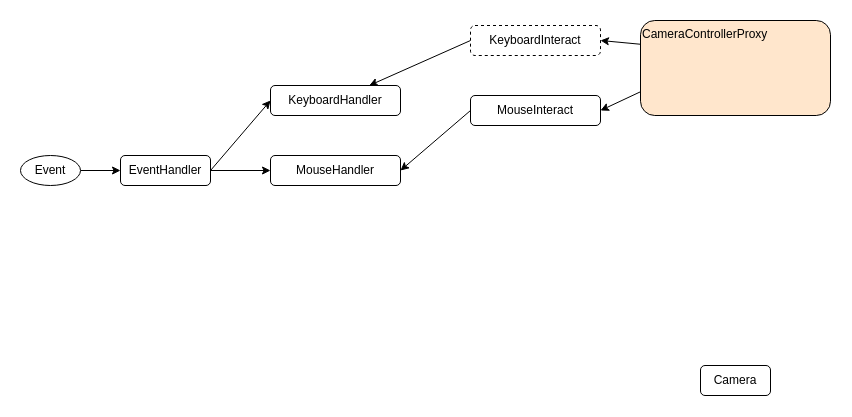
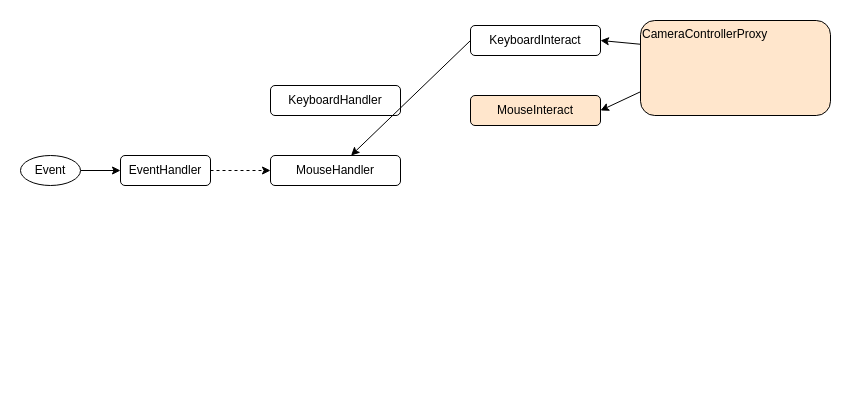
  <mxCell id="0" />
  <mxCell id="1" parent="0" />
  <mxCell id="2" style="edgeStyle=none;html=1;exitX=0;exitY=0.25;exitDx=0;exitDy=0;entryX=1;entryY=0.5;entryDx=0;entryDy=0;" edge="1" parent="1" source="4" target="14"><mxGeometry relative="1" as="geometry" /></mxCell>
  <mxCell id="3" style="edgeStyle=none;html=1;exitX=0;exitY=0.75;exitDx=0;exitDy=0;entryX=1;entryY=0.5;entryDx=0;entryDy=0;" edge="1" parent="1" source="4" target="16"><mxGeometry relative="1" as="geometry" /></mxCell>
  <mxCell id="4" value="CameraControllerProxy" style="rounded=1;whiteSpace=wrap;html=1;align=left;verticalAlign=top;fillColor=#ffe6cc;" vertex="1" parent="1"><mxGeometry x="640" y="20" width="190" height="95" as="geometry" /></mxCell>
  <mxCell id="5" style="edgeStyle=none;html=1;exitX=1;exitY=0.5;exitDx=0;exitDy=0;entryX=0;entryY=0.5;entryDx=0;entryDy=0;" edge="1" parent="1" source="6" target="9"><mxGeometry relative="1" as="geometry" /></mxCell>
  <mxCell id="6" value="Event" style="ellipse;whiteSpace=wrap;html=1;" vertex="1" parent="1"><mxGeometry x="20" y="155" width="60" height="30" as="geometry" /></mxCell>
- <mxCell id="7" style="edgeStyle=none;html=1;exitX=1;exitY=0.5;exitDx=0;exitDy=0;entryX=0;entryY=0.5;entryDx=0;entryDy=0;" edge="1" parent="1" source="9" target="10"><mxGeometry relative="1" as="geometry" /></mxCell>
- <mxCell id="8" style="edgeStyle=none;html=1;exitX=1;exitY=0.5;exitDx=0;exitDy=0;entryX=0;entryY=0.5;entryDx=0;entryDy=0;" edge="1" parent="1" source="9" target="11"><mxGeometry relative="1" as="geometry" /></mxCell>
+ <mxCell id="8" style="edgeStyle=none;html=1;exitX=1;exitY=0.5;exitDx=0;exitDy=0;entryX=0;entryY=0.5;entryDx=0;entryDy=0;dashed=1;" edge="1" parent="1" source="9" target="11"><mxGeometry relative="1" as="geometry" /></mxCell>
  <mxCell id="9" value="EventHandler" style="rounded=1;whiteSpace=wrap;html=1;" vertex="1" parent="1"><mxGeometry x="120" y="155" width="90" height="30" as="geometry" /></mxCell>
  <mxCell id="10" value="KeyboardHandler" style="rounded=1;whiteSpace=wrap;html=1;" vertex="1" parent="1"><mxGeometry x="270" y="85" width="130" height="30" as="geometry" /></mxCell>
  <mxCell id="11" value="MouseHandler" style="rounded=1;whiteSpace=wrap;html=1;" vertex="1" parent="1"><mxGeometry x="270" y="155" width="130" height="30" as="geometry" /></mxCell>
- <mxCell id="12" value="Camera" style="rounded=1;whiteSpace=wrap;html=1;" vertex="1" parent="1"><mxGeometry x="700" y="365" width="70" height="30" as="geometry" /></mxCell>
- <mxCell id="13" style="edgeStyle=none;html=1;exitX=0;exitY=0.5;exitDx=0;exitDy=0;" edge="1" parent="1" source="14" target="10"><mxGeometry relative="1" as="geometry" /></mxCell>
- <mxCell id="14" value="KeyboardInteract" style="rounded=1;whiteSpace=wrap;html=1;dashed=1;" vertex="1" parent="1"><mxGeometry x="470" y="25" width="130" height="30" as="geometry" /></mxCell>
- <mxCell id="15" style="edgeStyle=none;html=1;exitX=0;exitY=0.5;exitDx=0;exitDy=0;entryX=1;entryY=0.5;entryDx=0;entryDy=0;" edge="1" parent="1" source="16" target="11"><mxGeometry relative="1" as="geometry" /></mxCell>
- <mxCell id="16" value="MouseInteract" style="rounded=1;whiteSpace=wrap;html=1;" vertex="1" parent="1"><mxGeometry x="470" y="95" width="130" height="30" as="geometry" /></mxCell>
+ <mxCell id="13" style="edgeStyle=none;html=1;exitX=0;exitY=0.5;exitDx=0;exitDy=0;" edge="1" parent="1" source="14" target="11"><mxGeometry relative="1" as="geometry" /></mxCell>
+ <mxCell id="14" value="KeyboardInteract" style="rounded=1;whiteSpace=wrap;html=1;" vertex="1" parent="1"><mxGeometry x="470" y="25" width="130" height="30" as="geometry" /></mxCell>
+ <mxCell id="16" value="MouseInteract" style="rounded=1;whiteSpace=wrap;html=1;fillColor=#ffe6cc;" vertex="1" parent="1"><mxGeometry x="470" y="95" width="130" height="30" as="geometry" /></mxCell>
